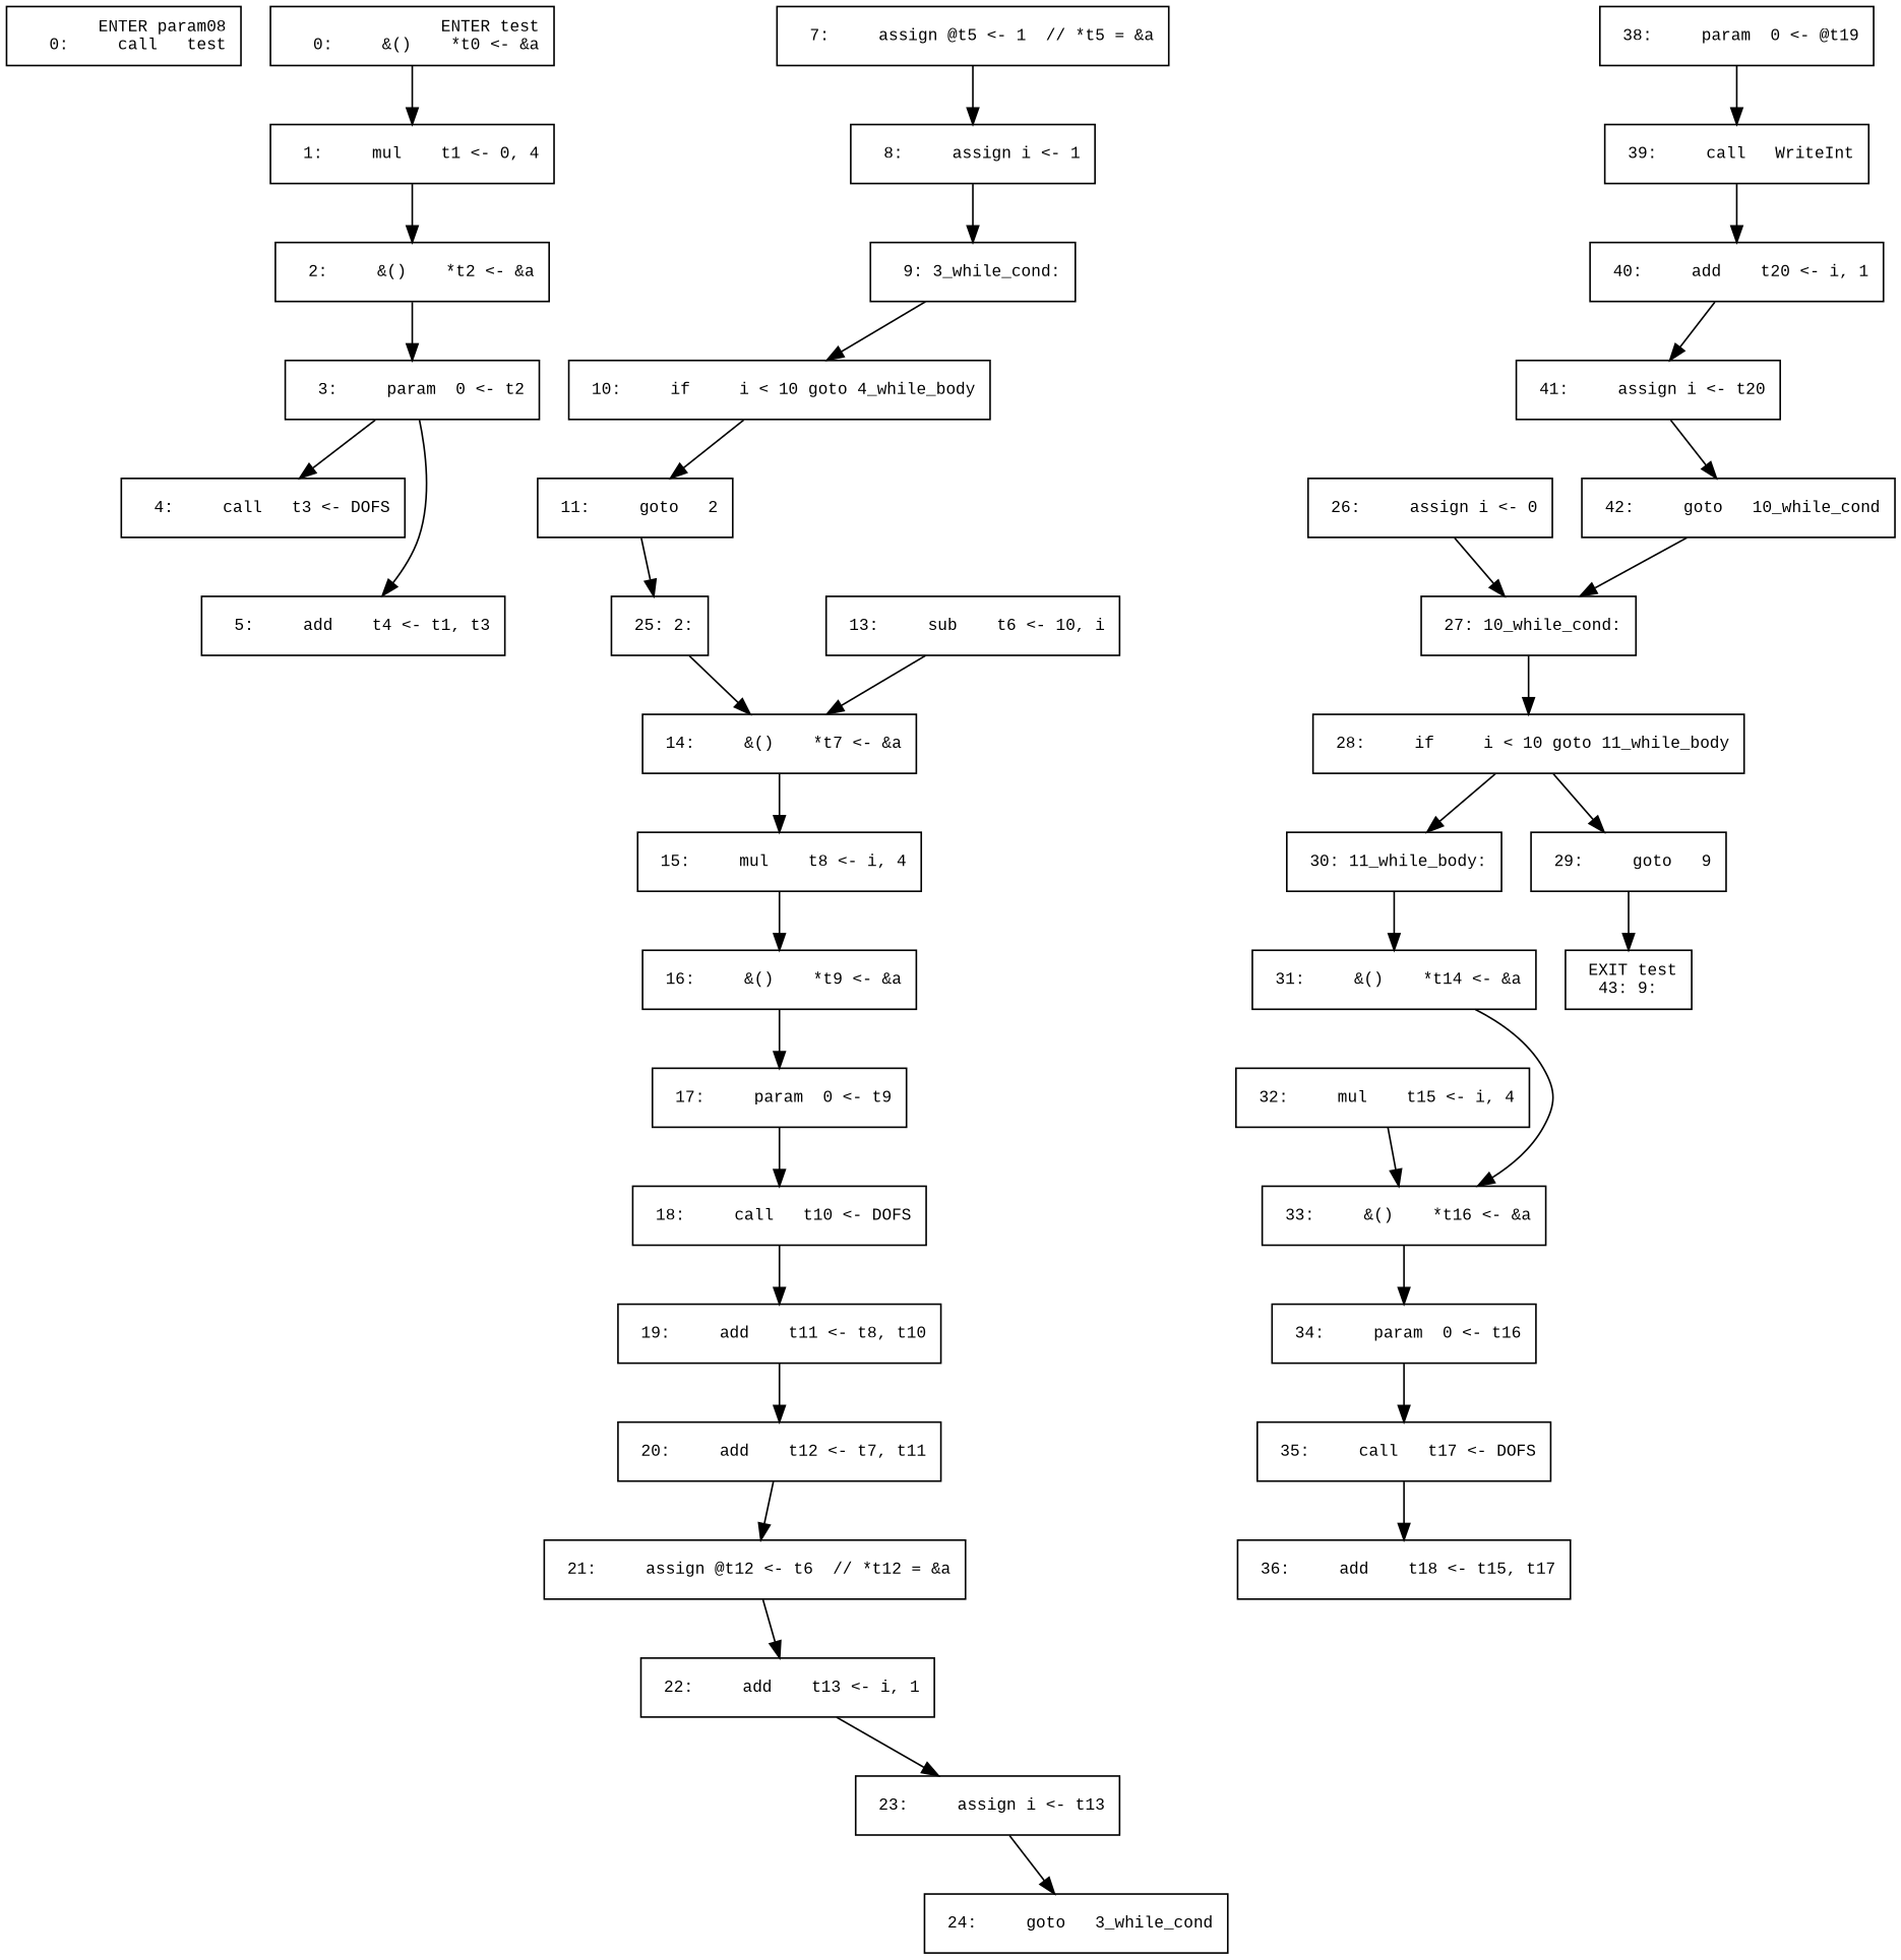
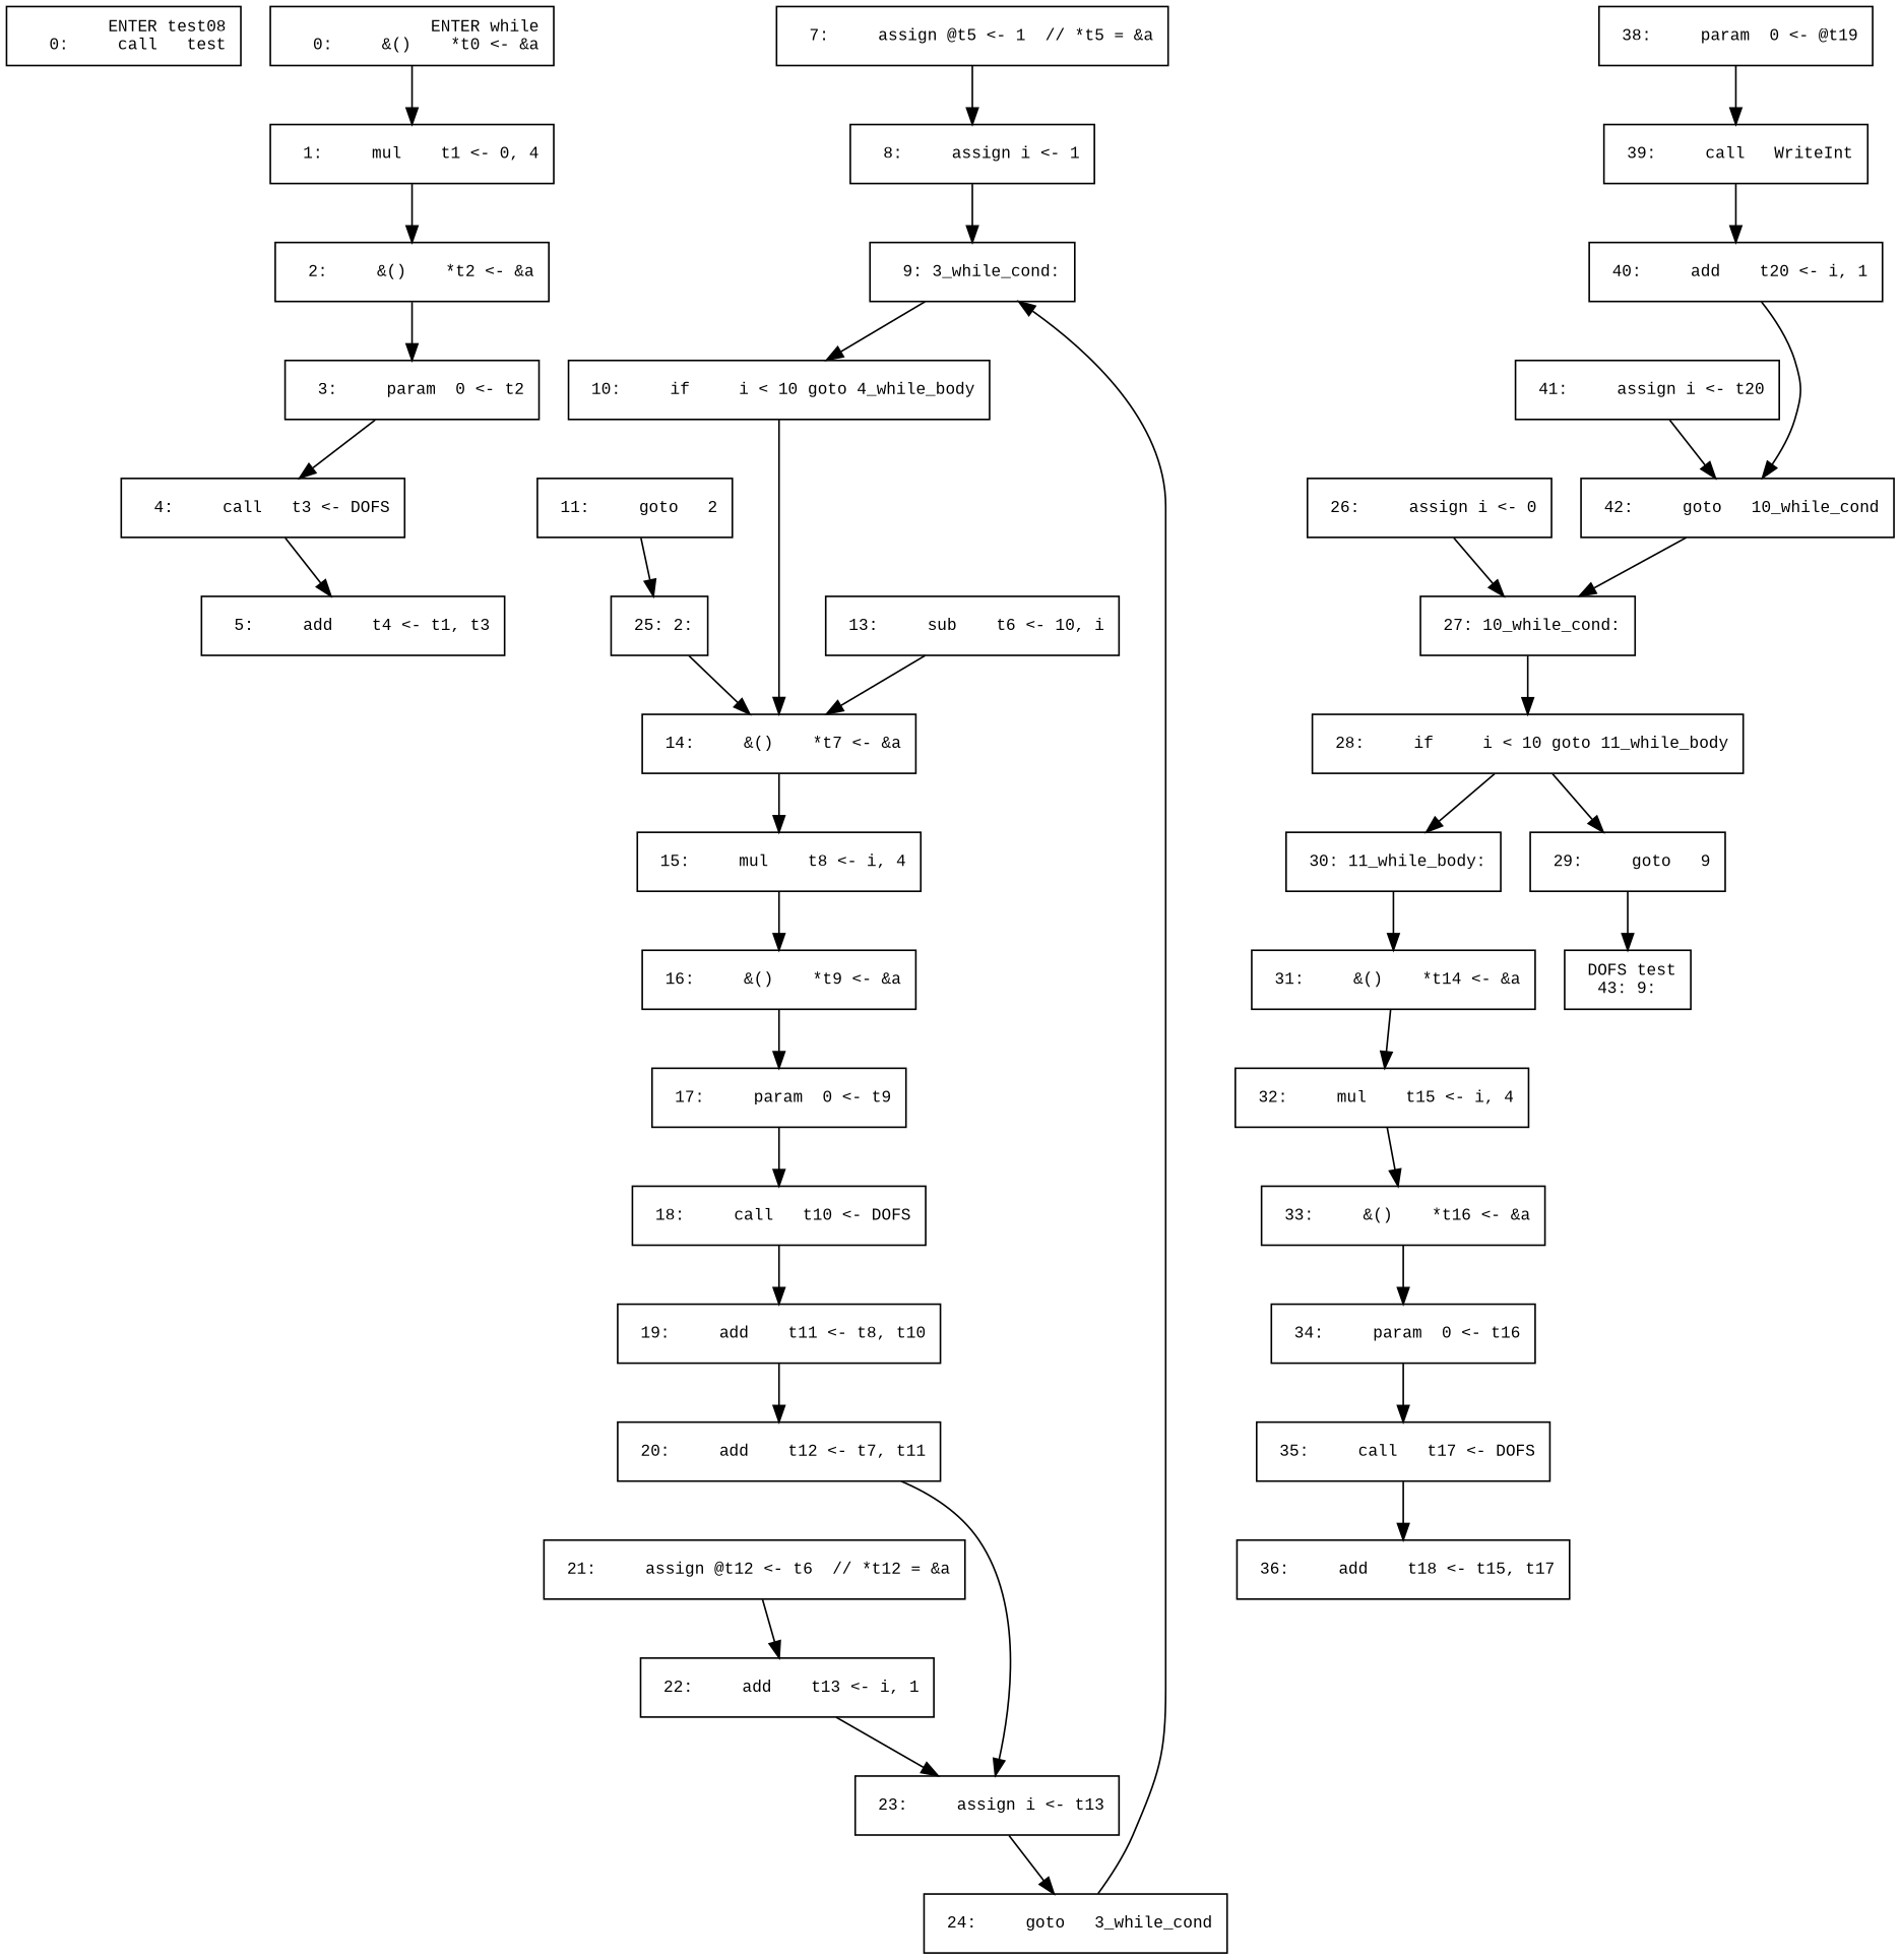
  digraph {
    fontname="Times New Roman"
    fontsize=10
    node [fontname="Courier New" fontsize=10 shape=box]
    edge [fontname="Times New Roman" fontsize=10]
-   n1 [label=" ENTER param08\r   0:     call   test\l"]
-   n2 [label=" ENTER test\r   0:     &()    *t0 <- &a\l"]
+   n1 [label=" ENTER test08\r   0:     call   test\l"]
+   n2 [label=" ENTER while\r   0:     &()    *t0 <- &a\l"]
    n3 [label="  1:     mul    t1 <- 0, 4\l"]
    n4 [label="  2:     &()    *t2 <- &a\l"]
    n5 [label="  3:     param  0 <- t2\l"]
    n6 [label="  4:     call   t3 <- DOFS\l"]
    n7 [label="  5:     add    t4 <- t1, t3\l"]
    n8 [label="  7:     assign @t5 <- 1  // *t5 = &a\l"]
    n9 [label="  8:     assign i <- 1\l"]
    n10 [label="  9: 3_while_cond:\l"]
    n11 [label=" 10:     if     i < 10 goto 4_while_body\l"]
    n12 [label=" 11:     goto   2\l"]
    n13 [label=" 25: 2:\l"]
    n14 [label=" 13:     sub    t6 <- 10, i\l"]
    n15 [label=" 14:     &()    *t7 <- &a\l"]
    n16 [label=" 26:     assign i <- 0\l"]
    n17 [label=" 27: 10_while_cond:\l"]
    n18 [label=" 15:     mul    t8 <- i, 4\l"]
    n19 [label=" 16:     &()    *t9 <- &a\l"]
    n20 [label=" 17:     param  0 <- t9\l"]
    n21 [label=" 18:     call   t10 <- DOFS\l"]
    n22 [label=" 19:     add    t11 <- t8, t10\l"]
    n23 [label=" 20:     add    t12 <- t7, t11\l"]
    n24 [label=" 21:     assign @t12 <- t6  // *t12 = &a\l"]
    n25 [label=" 22:     add    t13 <- i, 1\l"]
    n26 [label=" 23:     assign i <- t13\l"]
    n27 [label=" 24:     goto   3_while_cond\l"]
    n28 [label=" 28:     if     i < 10 goto 11_while_body\l"]
    n29 [label=" 30: 11_while_body:\l"]
    n30 [label=" 29:     goto   9\l"]
    n31 [label=" 31:     &()    *t14 <- &a\l"]
-   n32 [label=" EXIT test\r  43: 9:\l"]
+   n32 [label=" DOFS test\r  43: 9:\l"]
    n33 [label=" 32:     mul    t15 <- i, 4\l"]
    n34 [label=" 33:     &()    *t16 <- &a\l"]
    n35 [label=" 34:     param  0 <- t16\l"]
    n36 [label=" 35:     call   t17 <- DOFS\l"]
    n37 [label=" 36:     add    t18 <- t15, t17\l"]
    n38 [label=" 38:     param  0 <- @t19\l"]
    n39 [label=" 39:     call   WriteInt\l"]
    n40 [label=" 40:     add    t20 <- i, 1\l"]
    n41 [label=" 41:     assign i <- t20\l"]
    n42 [label=" 42:     goto   10_while_cond\l"]
    n2 -> n3
    n3 -> n4
    n4 -> n5
    n5 -> n6
-   n5 -> n7
+   n6 -> n7
    n8 -> n9
    n9 -> n10
    n10 -> n11
-   n11 -> n12
+   n11 -> n15
    n12 -> n13
    n13 -> n15
    n14 -> n15
    n15 -> n18
    n16 -> n17
    n17 -> n28
    n18 -> n19
    n19 -> n20
    n20 -> n21
    n21 -> n22
    n22 -> n23
-   n23 -> n24
+   n23 -> n26
    n24 -> n25
    n25 -> n26
    n26 -> n27
+   n27 -> n10
    n28 -> n29
    n28 -> n30
    n29 -> n31
    n30 -> n32
-   n31 -> n34
+   n31 -> n33
    n33 -> n34
    n34 -> n35
    n35 -> n36
    n36 -> n37
    n38 -> n39
    n39 -> n40
-   n40 -> n41
+   n40 -> n42
    n41 -> n42
    n42 -> n17
  }
